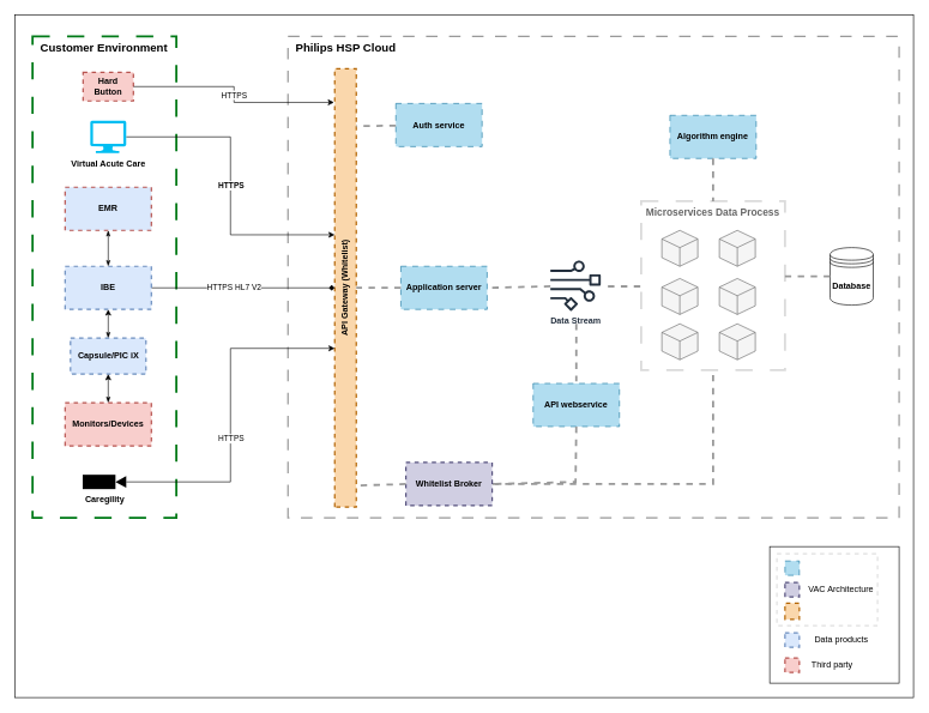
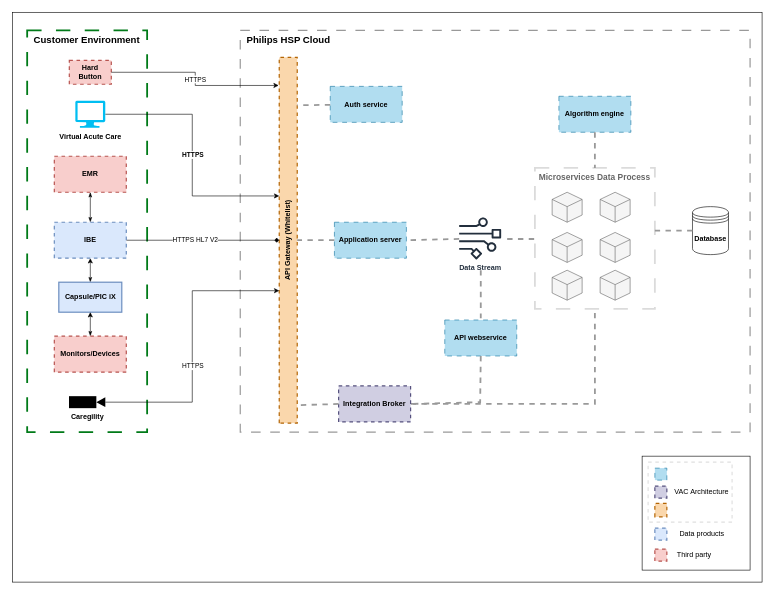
  <mxCell id="0" />
  <mxCell id="1" parent="0" />
  <mxCell id="2" value="" style="rounded=0;whiteSpace=wrap;html=1;" parent="1" vertex="1"><mxGeometry x="20" y="20" width="1250" height="950" as="geometry" /></mxCell>
  <mxCell id="3" value="" style="rounded=0;whiteSpace=wrap;html=1;" parent="1" vertex="1"><mxGeometry x="1070" y="760" width="180" height="190" as="geometry" /></mxCell>
  <mxCell id="4" value="VAC Architecture&amp;nbsp;" style="rounded=0;whiteSpace=wrap;html=1;strokeColor=#e0e0e0;dashed=1;strokeWidth=2;align=right;" parent="1" vertex="1"><mxGeometry x="1080" y="770" width="140" height="100" as="geometry" /></mxCell>
  <mxCell id="5" value="&amp;nbsp; Philips HSP Cloud" style="rounded=0;whiteSpace=wrap;html=1;fillColor=none;dashed=1;dashPattern=8 8;strokeWidth=2;strokeColor=#999999;align=left;verticalAlign=top;fontStyle=1;fontSize=16;" parent="1" vertex="1"><mxGeometry x="400" y="50" width="850" height="670" as="geometry" /></mxCell>
  <mxCell id="6" value="&amp;nbsp; Customer Environment" style="rounded=0;whiteSpace=wrap;html=1;fillColor=none;dashed=1;dashPattern=8 8;strokeWidth=3;strokeColor=#007a18;align=left;verticalAlign=top;fontStyle=1;fontSize=16;" parent="1" vertex="1"><mxGeometry x="44.75" y="50" width="200" height="670" as="geometry" /></mxCell>
  <mxCell id="7" value="&lt;b&gt;Data Stream&lt;/b&gt;" style="sketch=0;outlineConnect=0;fontColor=#232F3E;gradientColor=none;fillColor=#232F3D;strokeColor=none;dashed=0;verticalLabelPosition=bottom;verticalAlign=top;align=center;html=1;fontSize=12;fontStyle=0;aspect=fixed;pointerEvents=1;shape=mxgraph.aws4.data_stream;" parent="1" vertex="1"><mxGeometry x="765" y="362" width="70" height="70" as="geometry" /></mxCell>
  <mxCell id="8" value="&lt;b&gt;API webservice&lt;/b&gt;" style="rounded=0;whiteSpace=wrap;html=1;fillColor=#b1ddf0;strokeColor=#10739e;dashed=1;dashPattern=8 8;" parent="1" vertex="1"><mxGeometry x="741" y="533" width="120" height="60" as="geometry" /></mxCell>
  <mxCell id="9" value="&lt;b&gt;Application server&lt;/b&gt;" style="rounded=0;whiteSpace=wrap;html=1;fillColor=#b1ddf0;strokeColor=#10739e;dashed=1;dashPattern=8 8;" parent="1" vertex="1"><mxGeometry x="557" y="370" width="120" height="60" as="geometry" /></mxCell>
  <mxCell id="10" value="" style="endArrow=none;dashed=1;html=1;rounded=0;strokeWidth=3;fillColor=#bac8d3;strokeColor=#999999;entryX=1;entryY=0.5;entryDx=0;entryDy=0;" parent="1" source="7" target="9" edge="1"><mxGeometry width="50" height="50" relative="1" as="geometry"><mxPoint x="740" y="285" as="sourcePoint" /><mxPoint x="800" y="230" as="targetPoint" /><Array as="points" /></mxGeometry></mxCell>
  <mxCell id="11" value="" style="endArrow=none;dashed=1;html=1;rounded=0;strokeWidth=3;fillColor=#bac8d3;strokeColor=#999999;" parent="1" edge="1"><mxGeometry width="50" height="50" relative="1" as="geometry"><mxPoint x="801" y="450" as="sourcePoint" /><mxPoint x="801" y="530" as="targetPoint" /></mxGeometry></mxCell>
  <mxCell id="12" style="edgeStyle=orthogonalEdgeStyle;rounded=0;orthogonalLoop=1;jettySize=auto;html=1;entryX=0.621;entryY=0;entryDx=0;entryDy=0;entryPerimeter=0;" parent="1" source="14" target="15" edge="1"><mxGeometry relative="1" as="geometry" /></mxCell>
  <mxCell id="13" value="&lt;b&gt;HTTPS&lt;/b&gt;" style="edgeLabel;html=1;align=center;verticalAlign=middle;resizable=0;points=[];" parent="12" vertex="1" connectable="0"><mxGeometry x="-0.089" relative="1" as="geometry"><mxPoint y="18" as="offset" /></mxGeometry></mxCell>
  <mxCell id="14" value="Virtual Acute Care" style="verticalLabelPosition=bottom;html=1;verticalAlign=top;align=center;strokeColor=none;fillColor=#00BEF2;shape=mxgraph.azure.computer;pointerEvents=1;fontStyle=1" parent="1" vertex="1"><mxGeometry x="125" y="167.5" width="50" height="45" as="geometry" /></mxCell>
  <mxCell id="15" value="&lt;b&gt;API Gateway (Whitelist)&lt;/b&gt;" style="rounded=0;whiteSpace=wrap;html=1;fillColor=#fad7ac;strokeColor=#b46504;dashed=1;strokeWidth=2;rotation=-90;" parent="1" vertex="1"><mxGeometry x="175" y="385" width="610" height="30" as="geometry" /></mxCell>
  <mxCell id="16" style="edgeStyle=orthogonalEdgeStyle;rounded=0;orthogonalLoop=1;jettySize=auto;html=1;entryX=0.5;entryY=1;entryDx=0;entryDy=0;dashed=1;strokeWidth=3;strokeColor=#999999;endArrow=none;endFill=0;" edge="1" parent="1" source="17" target="44"><mxGeometry relative="1" as="geometry" /></mxCell>
- <mxCell id="17" value="Whitelist Broker" style="rounded=0;whiteSpace=wrap;html=1;fillColor=#d0cee2;strokeColor=#56517e;dashed=1;strokeWidth=2;fontStyle=1" parent="1" vertex="1"><mxGeometry x="564" y="643" width="120" height="60" as="geometry" /></mxCell>
+ <mxCell id="17" value="Integration Broker" style="rounded=0;whiteSpace=wrap;html=1;fillColor=#d0cee2;strokeColor=#56517e;dashed=1;strokeWidth=2;fontStyle=1" parent="1" vertex="1"><mxGeometry x="564" y="643" width="120" height="60" as="geometry" /></mxCell>
  <mxCell id="18" value="" style="endArrow=none;dashed=1;html=1;rounded=0;strokeWidth=3;fillColor=#bac8d3;strokeColor=#999999;entryX=1;entryY=0.5;entryDx=0;entryDy=0;exitX=0.5;exitY=1;exitDx=0;exitDy=0;" parent="1" source="8" target="17" edge="1"><mxGeometry width="50" height="50" relative="1" as="geometry"><mxPoint x="640" y="630" as="sourcePoint" /><mxPoint x="560" y="590" as="targetPoint" /><Array as="points"><mxPoint x="800" y="670" /></Array></mxGeometry></mxCell>
  <mxCell id="19" value="" style="endArrow=none;dashed=1;html=1;rounded=0;strokeWidth=3;fillColor=#bac8d3;strokeColor=#999999;entryX=0.5;entryY=1;entryDx=0;entryDy=0;exitX=0;exitY=0.5;exitDx=0;exitDy=0;" parent="1" source="9" target="15" edge="1"><mxGeometry width="50" height="50" relative="1" as="geometry"><mxPoint x="810" y="530" as="sourcePoint" /><mxPoint x="540" y="590" as="targetPoint" /><Array as="points" /></mxGeometry></mxCell>
  <mxCell id="20" style="edgeStyle=orthogonalEdgeStyle;rounded=0;orthogonalLoop=1;jettySize=auto;html=1;entryX=0.5;entryY=0;entryDx=0;entryDy=0;endArrow=classicThin;endFill=1;startArrow=classicThin;startFill=1;" parent="1" source="21" target="24" edge="1"><mxGeometry relative="1" as="geometry" /></mxCell>
- <mxCell id="21" value="EMR" style="rounded=0;whiteSpace=wrap;html=1;fillColor=#dae8fc;strokeColor=#b85450;dashed=1;strokeWidth=2;fontStyle=1;" parent="1" vertex="1"><mxGeometry x="90" y="260" width="120" height="60" as="geometry" /></mxCell>
+ <mxCell id="21" value="EMR" style="rounded=0;whiteSpace=wrap;html=1;fillColor=#f8cecc;strokeColor=#b85450;dashed=1;strokeWidth=2;fontStyle=1" parent="1" vertex="1"><mxGeometry x="90" y="260" width="120" height="60" as="geometry" /></mxCell>
  <mxCell id="22" style="edgeStyle=orthogonalEdgeStyle;rounded=0;orthogonalLoop=1;jettySize=auto;html=1;entryX=0.5;entryY=0;entryDx=0;entryDy=0;endArrow=diamond;" parent="1" source="24" target="15" edge="1"><mxGeometry relative="1" as="geometry" /></mxCell>
  <mxCell id="23" value="HTTPS HL7 V2" style="edgeLabel;html=1;align=center;verticalAlign=middle;resizable=0;points=[];" parent="22" vertex="1" connectable="0"><mxGeometry x="-0.106" y="1" relative="1" as="geometry"><mxPoint as="offset" /></mxGeometry></mxCell>
  <mxCell id="24" value="IBE" style="rounded=0;whiteSpace=wrap;html=1;fillColor=#dae8fc;strokeColor=#6c8ebf;dashed=1;strokeWidth=2;fontStyle=1" parent="1" vertex="1"><mxGeometry x="90" y="370" width="120" height="60" as="geometry" /></mxCell>
  <mxCell id="25" style="edgeStyle=orthogonalEdgeStyle;rounded=0;orthogonalLoop=1;jettySize=auto;html=1;entryX=0.5;entryY=1;entryDx=0;entryDy=0;startArrow=classicThin;startFill=1;" parent="1" source="26" target="24" edge="1"><mxGeometry relative="1" as="geometry" /></mxCell>
- <mxCell id="26" value="Capsule/PIC iX" style="rounded=0;whiteSpace=wrap;html=1;fillColor=#dae8fc;strokeColor=#6c8ebf;dashed=1;strokeWidth=2;fontStyle=1" parent="1" vertex="1"><mxGeometry x="97.5" y="470" width="105" height="50" as="geometry" /></mxCell>
+ <mxCell id="26" value="Capsule/PIC iX" style="rounded=0;whiteSpace=wrap;html=1;fillColor=#dae8fc;strokeColor=#6c8ebf;dashed=0;strokeWidth=2;fontStyle=1;" parent="1" vertex="1"><mxGeometry x="97.5" y="470" width="105" height="50" as="geometry" /></mxCell>
  <mxCell id="27" value="Caregility" style="shape=mxgraph.signs.tech.video_camera;html=1;pointerEvents=1;fillColor=#000000;strokeColor=none;verticalLabelPosition=bottom;verticalAlign=top;align=center;fontStyle=1" parent="1" vertex="1"><mxGeometry x="114.5" y="660" width="60.5" height="20" as="geometry" /></mxCell>
  <mxCell id="28" value="Database" style="shape=datastore;whiteSpace=wrap;html=1;fontStyle=1" parent="1" vertex="1"><mxGeometry x="1154" y="344" width="60" height="80" as="geometry" /></mxCell>
  <mxCell id="29" style="edgeStyle=orthogonalEdgeStyle;rounded=0;orthogonalLoop=1;jettySize=auto;html=1;entryX=0.5;entryY=1;entryDx=0;entryDy=0;startArrow=classicThin;startFill=1;" parent="1" source="30" target="26" edge="1"><mxGeometry relative="1" as="geometry" /></mxCell>
  <mxCell id="30" value="Monitors/Devices" style="rounded=0;whiteSpace=wrap;html=1;fillColor=#f8cecc;strokeColor=#b85450;dashed=1;strokeWidth=2;fontStyle=1" parent="1" vertex="1"><mxGeometry x="90" y="560" width="120" height="60" as="geometry" /></mxCell>
  <mxCell id="31" value="" style="rounded=0;whiteSpace=wrap;html=1;fillColor=#b1ddf0;strokeColor=#10739e;dashed=1;dashPattern=8 8;" parent="1" vertex="1"><mxGeometry x="1091.25" y="780" width="20" height="20" as="geometry" /></mxCell>
  <mxCell id="32" value="" style="rounded=0;whiteSpace=wrap;html=1;fillColor=#d0cee2;strokeColor=#56517e;dashed=1;strokeWidth=2;fontStyle=1" parent="1" vertex="1"><mxGeometry x="1091.25" y="810" width="20" height="20" as="geometry" /></mxCell>
  <mxCell id="33" value="" style="rounded=0;whiteSpace=wrap;html=1;fillColor=#fad7ac;strokeColor=#b46504;dashed=1;strokeWidth=2;rotation=-90;" parent="1" vertex="1"><mxGeometry x="1090" y="840" width="22.5" height="20" as="geometry" /></mxCell>
  <mxCell id="34" value="" style="group" parent="1" vertex="1" connectable="0"><mxGeometry x="1091.25" y="875" width="128.75" height="30" as="geometry" /></mxCell>
  <mxCell id="35" value="" style="rounded=0;whiteSpace=wrap;html=1;fillColor=#dae8fc;strokeColor=#6c8ebf;dashed=1;strokeWidth=2;fontStyle=1" parent="34" vertex="1"><mxGeometry y="5" width="20" height="20" as="geometry" /></mxCell>
  <mxCell id="36" value="Data products" style="text;html=1;align=center;verticalAlign=middle;whiteSpace=wrap;rounded=0;" parent="34" vertex="1"><mxGeometry x="28.75" width="100" height="30" as="geometry" /></mxCell>
  <mxCell id="37" value="" style="rounded=0;whiteSpace=wrap;html=1;fillColor=#f8cecc;strokeColor=#b85450;dashed=1;strokeWidth=2;fontStyle=1" parent="1" vertex="1"><mxGeometry x="1091.25" y="915" width="20" height="20" as="geometry" /></mxCell>
  <mxCell id="38" value="Third party" style="text;html=1;align=center;verticalAlign=middle;whiteSpace=wrap;rounded=0;rotation=0;" parent="1" vertex="1"><mxGeometry x="1092" y="910" width="130" height="30" as="geometry" /></mxCell>
  <mxCell id="39" style="edgeStyle=orthogonalEdgeStyle;rounded=0;orthogonalLoop=1;jettySize=auto;html=1;entryX=0.362;entryY=0;entryDx=0;entryDy=0;entryPerimeter=0;" parent="1" source="27" target="15" edge="1"><mxGeometry relative="1" as="geometry" /></mxCell>
  <mxCell id="40" value="HTTPS" style="edgeLabel;html=1;align=center;verticalAlign=middle;resizable=0;points=[];" parent="39" vertex="1" connectable="0"><mxGeometry x="-0.136" relative="1" as="geometry"><mxPoint as="offset" /></mxGeometry></mxCell>
  <mxCell id="41" value="" style="endArrow=none;dashed=1;html=1;rounded=0;strokeWidth=3;fillColor=#bac8d3;strokeColor=#999999;entryX=0.5;entryY=1;entryDx=0;entryDy=0;exitX=0;exitY=0.5;exitDx=0;exitDy=0;" parent="1" source="17" edge="1"><mxGeometry width="50" height="50" relative="1" as="geometry"><mxPoint x="550" y="560" as="sourcePoint" /><mxPoint x="495" y="675" as="targetPoint" /><Array as="points" /></mxGeometry></mxCell>
  <mxCell id="42" value="&lt;b&gt;Auth service&lt;/b&gt;" style="rounded=0;whiteSpace=wrap;html=1;fillColor=#b1ddf0;strokeColor=#10739e;dashed=1;dashPattern=8 8;" parent="1" vertex="1"><mxGeometry x="550" y="143.5" width="120" height="60" as="geometry" /></mxCell>
  <mxCell id="43" value="" style="endArrow=none;dashed=1;html=1;rounded=0;strokeWidth=3;fillColor=#bac8d3;strokeColor=#999999;entryX=0.5;entryY=1;entryDx=0;entryDy=0;" parent="1" source="42" edge="1"><mxGeometry width="50" height="50" relative="1" as="geometry"><mxPoint x="550" as="sourcePoint" y="60" /><mxPoint x="495" y="175" as="targetPoint" /><Array as="points" /></mxGeometry></mxCell>
  <mxCell id="44" value="Microservices Data Process" style="rounded=0;whiteSpace=wrap;html=1;dashed=1;dashPattern=8 8;strokeWidth=3;align=center;verticalAlign=top;fontStyle=1;fontSize=14;strokeColor=#DBDBDB;fontColor=#666666;" parent="1" vertex="1"><mxGeometry x="891.25" y="279.5" width="200" height="235" as="geometry" /></mxCell>
  <mxCell id="45" value="" style="endArrow=none;dashed=1;html=1;rounded=0;strokeWidth=3;fillColor=#bac8d3;strokeColor=#999999;entryX=1;entryY=0.5;entryDx=0;entryDy=0;" parent="1" edge="1"><mxGeometry width="50" height="50" relative="1" as="geometry"><mxPoint x="890" y="398" as="sourcePoint" /><mxPoint x="840" y="398" as="targetPoint" /><Array as="points" /></mxGeometry></mxCell>
  <mxCell id="46" value="" style="html=1;whiteSpace=wrap;shape=isoCube2;backgroundOutline=1;isoAngle=15;strokeWidth=1;perimeterSpacing=0;fillColor=#f5f5f5;fontColor=#333333;strokeColor=#666666;" parent="1" vertex="1"><mxGeometry x="920" y="320" width="50" height="50" as="geometry" /></mxCell>
  <mxCell id="47" value="" style="html=1;whiteSpace=wrap;shape=isoCube2;backgroundOutline=1;isoAngle=15;strokeWidth=1;perimeterSpacing=0;fillColor=#f5f5f5;fontColor=#333333;strokeColor=#666666;" parent="1" vertex="1"><mxGeometry x="1000" y="320" width="50" height="50" as="geometry" /></mxCell>
  <mxCell id="48" value="" style="html=1;whiteSpace=wrap;shape=isoCube2;backgroundOutline=1;isoAngle=15;strokeWidth=1;perimeterSpacing=0;fillColor=#f5f5f5;fontColor=#333333;strokeColor=#666666;" parent="1" vertex="1"><mxGeometry x="920" y="387" width="50" height="50" as="geometry" /></mxCell>
  <mxCell id="49" value="" style="html=1;whiteSpace=wrap;shape=isoCube2;backgroundOutline=1;isoAngle=15;strokeWidth=1;perimeterSpacing=0;fillColor=#f5f5f5;fontColor=#333333;strokeColor=#666666;" parent="1" vertex="1"><mxGeometry x="1000" y="387" width="50" height="50" as="geometry" /></mxCell>
  <mxCell id="50" value="" style="html=1;whiteSpace=wrap;shape=isoCube2;backgroundOutline=1;isoAngle=15;strokeWidth=1;perimeterSpacing=0;fillColor=#f5f5f5;fontColor=#333333;strokeColor=#666666;" parent="1" vertex="1"><mxGeometry x="920" y="450" width="50" height="50" as="geometry" /></mxCell>
  <mxCell id="51" value="" style="html=1;whiteSpace=wrap;shape=isoCube2;backgroundOutline=1;isoAngle=15;strokeWidth=1;perimeterSpacing=0;fillColor=#f5f5f5;fontColor=#333333;strokeColor=#666666;" parent="1" vertex="1"><mxGeometry x="1000" y="450" width="50" height="50" as="geometry" /></mxCell>
  <mxCell id="52" value="" style="endArrow=none;dashed=1;html=1;rounded=0;strokeWidth=3;fillColor=#bac8d3;strokeColor=#999999;entryX=1;entryY=0.5;entryDx=0;entryDy=0;exitX=0;exitY=0.5;exitDx=0;exitDy=0;" parent="1" source="28" edge="1"><mxGeometry width="50" height="50" relative="1" as="geometry"><mxPoint x="1141.25" y="384" as="sourcePoint" /><mxPoint x="1091.25" y="384" as="targetPoint" /><Array as="points" /></mxGeometry></mxCell>
  <mxCell id="53" value="&lt;b&gt;Algorithm engine&lt;/b&gt;" style="rounded=0;whiteSpace=wrap;html=1;fillColor=#b1ddf0;strokeColor=#10739e;dashed=1;dashPattern=8 8;" parent="1" vertex="1"><mxGeometry x="931.25" y="160" width="120" height="60" as="geometry" /></mxCell>
  <mxCell id="54" value="" style="endArrow=none;dashed=1;html=1;rounded=0;strokeWidth=3;fillColor=#bac8d3;strokeColor=#999999;entryX=0.5;entryY=0;entryDx=0;entryDy=0;exitX=0.5;exitY=1;exitDx=0;exitDy=0;" parent="1" source="53" target="44" edge="1"><mxGeometry width="50" height="50" relative="1" as="geometry"><mxPoint x="1050" y="270" as="sourcePoint" /><mxPoint x="987.25" y="270" as="targetPoint" /><Array as="points" /></mxGeometry></mxCell>
  <mxCell id="55" value="Hard Button" style="rounded=0;whiteSpace=wrap;html=1;fillColor=#f8cecc;strokeColor=#b85450;dashed=1;strokeWidth=2;fontStyle=1" vertex="1" parent="1"><mxGeometry x="115" y="100" width="70" height="40" as="geometry" /></mxCell>
  <mxCell id="56" style="edgeStyle=orthogonalEdgeStyle;rounded=0;orthogonalLoop=1;jettySize=auto;html=1;entryX=0.923;entryY=-0.033;entryDx=0;entryDy=0;entryPerimeter=0;" edge="1" parent="1" source="55" target="15"><mxGeometry relative="1" as="geometry" /></mxCell>
  <mxCell id="57" value="HTTPS" style="edgeLabel;html=1;align=center;verticalAlign=middle;resizable=0;points=[];" vertex="1" connectable="0" parent="56"><mxGeometry x="0.003" y="-1" relative="1" as="geometry"><mxPoint as="offset" /></mxGeometry></mxCell>
